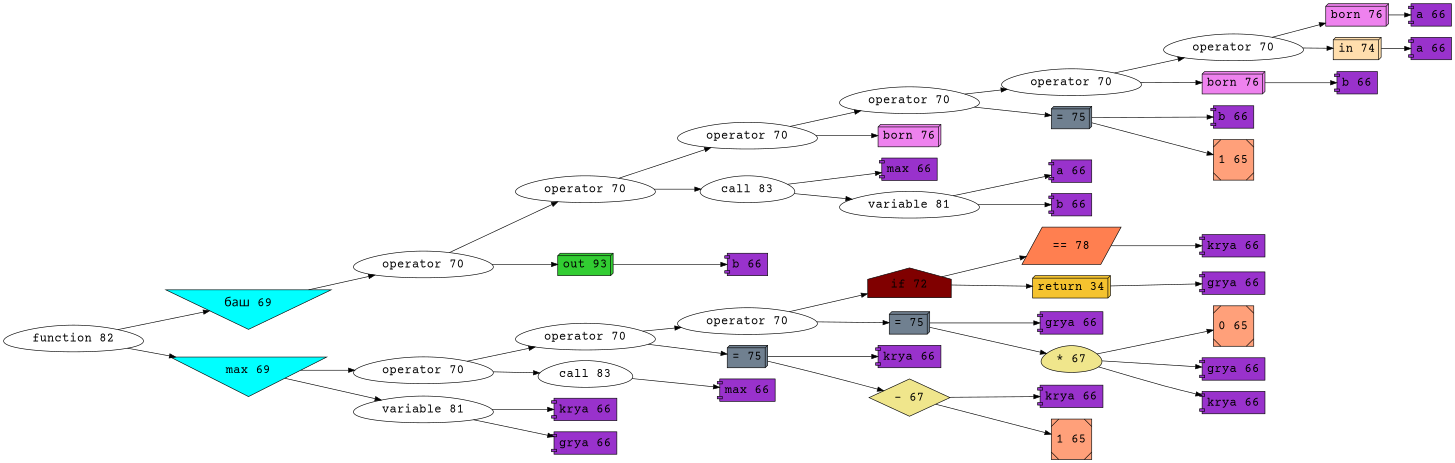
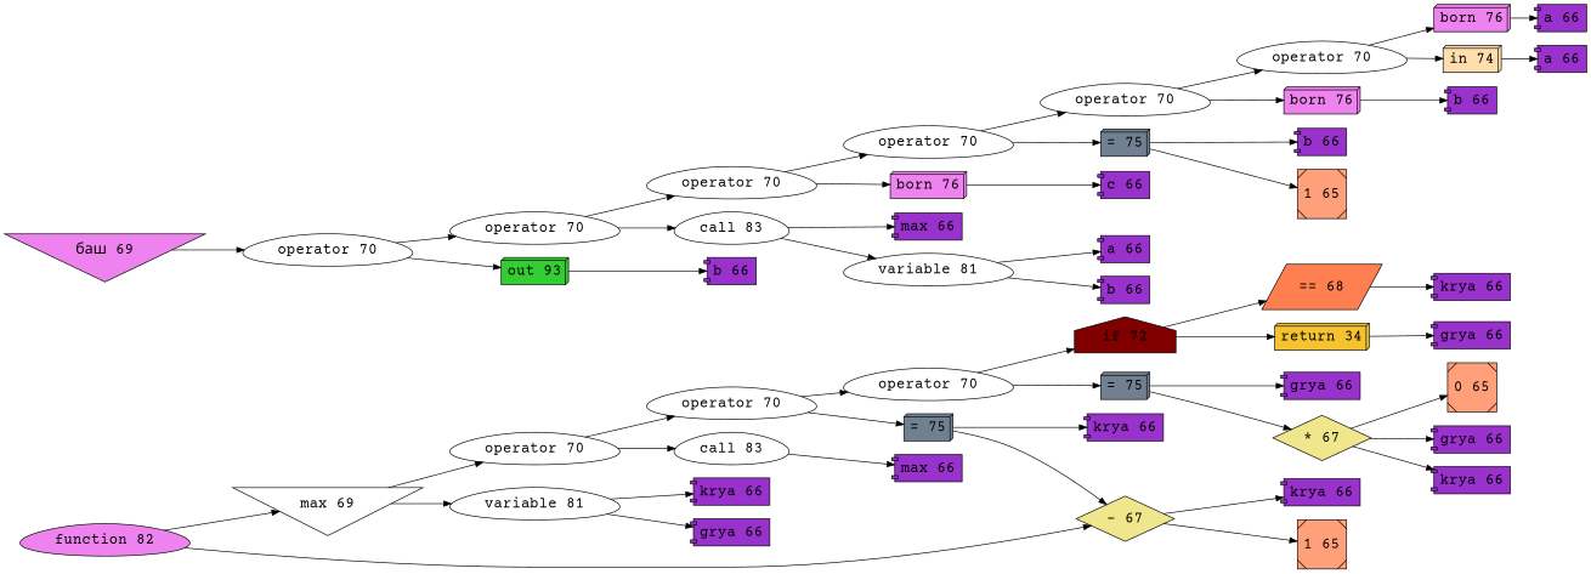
  digraph {
    fontname="Courier Prime"
    rankdir=LR
    node [color="#000000" fillcolor="#9932CC" fontname="Courier Prime" fontsize=20 shape=component style=filled]
    edge [color="#000000" fontname="Courier Prime" fontsize=20]
-   n1 [fillcolor="#FFFFFF" label="function 82" shape=egg]
-   n2 [fillcolor="#00FFFF" label="баш 69" shape=invtriangle]
-   n3 [fillcolor="#00FFFF" label="max 69" shape=invtriangle]
+   n1 [fillcolor="#EE82EE" label="function 82" shape=egg]
+   n2 [fillcolor="#EE82EE" label="баш 69" shape=invtriangle]
+   n3 [fillcolor="#FFFFFF" label="max 69" shape=invtriangle]
    n4 [fillcolor="#FFFFFF" label="operator 70" shape=egg]
    n5 [fillcolor="#FFFFFF" label="operator 70" shape=egg]
    n6 [fillcolor="#FFFFFF" label="variable 81" shape=egg]
    n7 [fillcolor="#FFFFFF" label="operator 70" shape=egg]
    n8 [fillcolor="#32CD32" label="out 93" shape=box3d]
    n9 [fillcolor="#FFFFFF" label="operator 70" shape=egg]
    n10 [fillcolor="#FFFFFF" label="call 83" shape=egg]
    n11 [label="b 66"]
    n12 [fillcolor="#FFFFFF" label="operator 70" shape=egg]
    n13 [fillcolor="#EE82EE" label="born 76" shape=box3d]
    n14 [label="max 66"]
    n15 [fillcolor="#FFFFFF" label="variable 81" shape=egg]
    n16 [fillcolor="#FFFFFF" label="operator 70" shape=egg]
    n17 [fillcolor="#708090" label="= 75" shape=box3d]
+   n18 [label="c 66"]
    n19 [fillcolor="#FFFFFF" label="operator 70" shape=egg]
    n20 [fillcolor="#EE82EE" label="born 76" shape=box3d]
    n21 [label="b 66"]
    n22 [fillcolor="#FFA07A" label="1 65" shape=Msquare]
    n23 [fillcolor="#EE82EE" label="born 76" shape=box3d]
    n24 [fillcolor="#FFDEAD" label="in 74" shape=box3d]
    n25 [label="b 66"]
    n26 [label="a 66"]
    n27 [label="a 66"]
    n28 [label="a 66"]
    n29 [label="b 66"]
    n30 [fillcolor="#FFFFFF" label="operator 70" shape=egg]
    n31 [fillcolor="#FFFFFF" label="call 83" shape=egg]
    n32 [label="krya 66"]
    n33 [label="grya 66"]
    n34 [fillcolor="#FFFFFF" label="operator 70" shape=egg]
    n35 [fillcolor="#708090" label="= 75" shape=box3d]
    n36 [label="max 66"]
    n37 [fillcolor="#800000" label="if 72" shape=house]
    n38 [fillcolor="#708090" label="= 75" shape=box3d]
    n39 [label="krya 66"]
    n40 [fillcolor="#F0E68C" label="- 67" shape=diamond]
-   n41 [fillcolor="#FF7F50" label="== 78" shape=parallelogram]
+   n41 [fillcolor="#FF7F50" label="== 68" shape=parallelogram]
    n42 [fillcolor="#F5C32F" label="return 34" shape=box3d]
    n43 [label="grya 66"]
-   n44 [fillcolor="#F0E68C" label="* 67" shape=egg]
+   n44 [fillcolor="#F0E68C" label="* 67" shape=diamond]
    n45 [label="krya 66"]
    n46 [label="grya 66"]
    n47 [fillcolor="#FFA07A" label="0 65" shape=Msquare]
    n48 [label="grya 66"]
    n49 [label="krya 66"]
    n50 [label="krya 66"]
    n51 [fillcolor="#FFA07A" label="1 65" shape=Msquare]
-   n1 -> n2
+   n1 -> n40
    n1 -> n3
    n2 -> n4
    n3 -> n5
    n3 -> n6
    n4 -> n7
    n4 -> n8
    n5 -> n30
    n5 -> n31
    n6 -> n32
    n6 -> n33
    n7 -> n9
    n7 -> n10
    n8 -> n11
    n9 -> n12
    n9 -> n13
    n10 -> n14
    n10 -> n15
    n12 -> n16
    n12 -> n17
+   n13 -> n18
    n15 -> n28
    n15 -> n29
    n16 -> n19
    n16 -> n20
    n17 -> n21
    n17 -> n22
    n19 -> n23
    n19 -> n24
    n20 -> n25
    n23 -> n26
    n24 -> n27
    n30 -> n34
    n30 -> n35
    n31 -> n36
    n34 -> n37
    n34 -> n38
    n35 -> n39
    n35 -> n40
    n37 -> n41
    n37 -> n42
    n38 -> n43
    n38 -> n44
    n40 -> n50
    n40 -> n51
    n41 -> n45
    n42 -> n46
    n44 -> n47
    n44 -> n48
    n44 -> n49
  }
